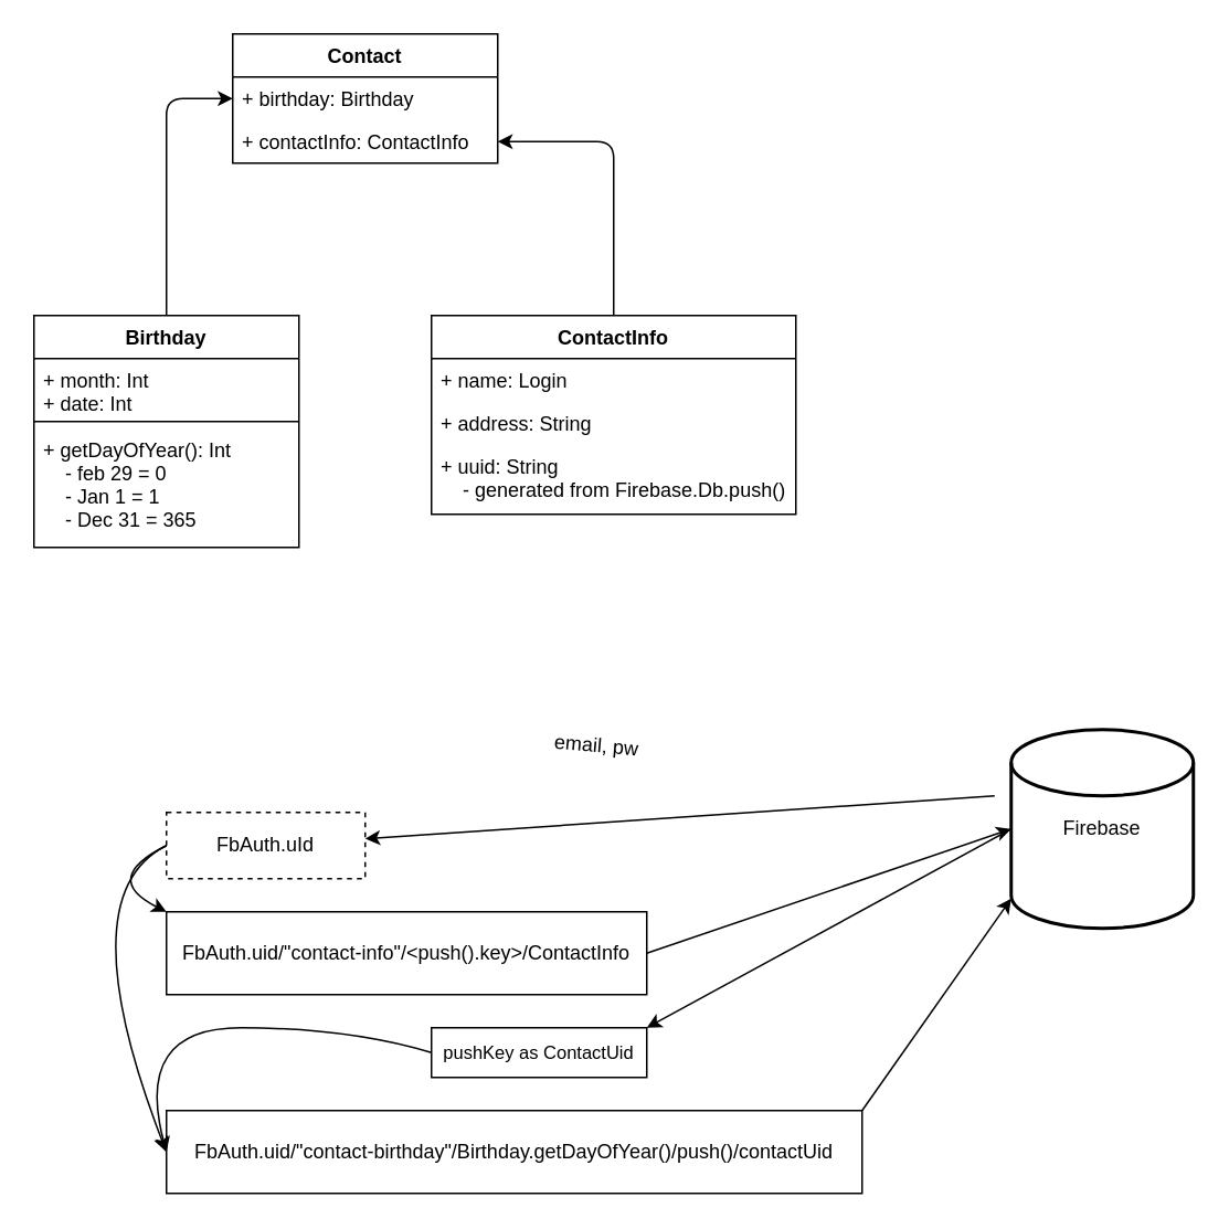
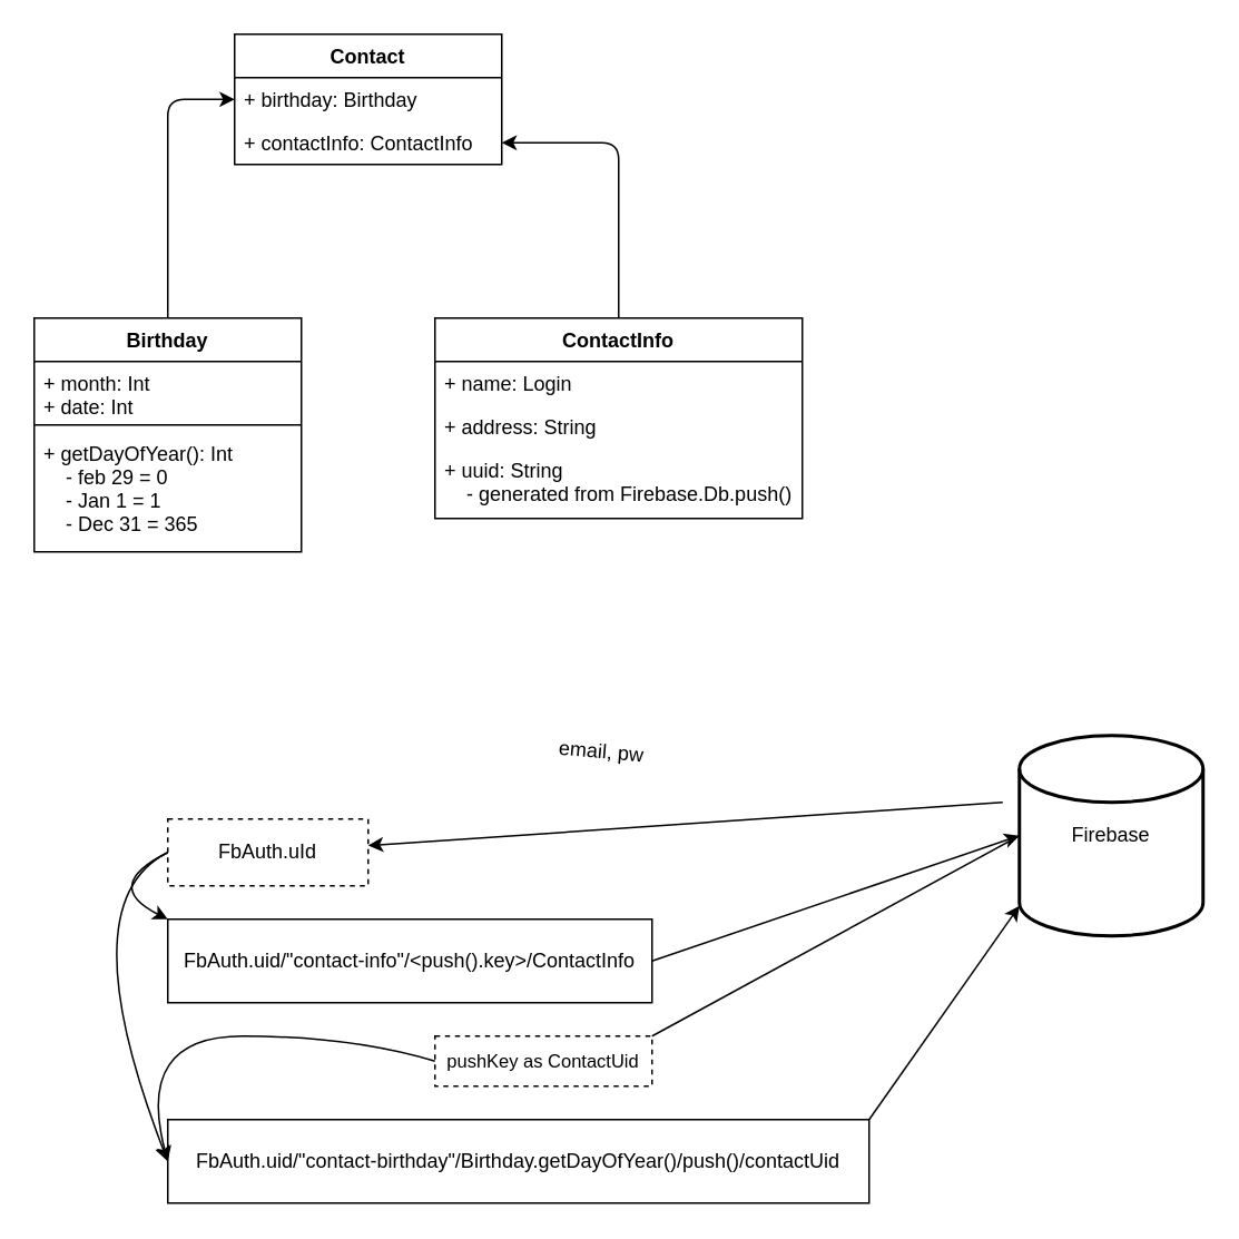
  <mxCell id="0" />
  <mxCell id="1" parent="0" />
  <mxCell id="2" value="Birthday" style="swimlane;fontStyle=1;align=center;verticalAlign=top;childLayout=stackLayout;horizontal=1;startSize=26;horizontalStack=0;resizeParent=1;resizeParentMax=0;resizeLast=0;collapsible=1;marginBottom=0;" vertex="1" parent="1"><mxGeometry x="20" y="190" width="160" height="140" as="geometry" /></mxCell>
  <mxCell id="3" value="+ month: Int&#10;+ date: Int" style="text;strokeColor=none;fillColor=none;align=left;verticalAlign=top;spacingLeft=4;spacingRight=4;overflow=hidden;rotatable=0;points=[[0,0.5],[1,0.5]];portConstraint=eastwest;" vertex="1" parent="2"><mxGeometry y="26" width="160" height="34" as="geometry" /></mxCell>
  <mxCell id="4" value="" style="line;strokeWidth=1;fillColor=none;align=left;verticalAlign=middle;spacingTop=-1;spacingLeft=3;spacingRight=3;rotatable=0;labelPosition=right;points=[];portConstraint=eastwest;" vertex="1" parent="2"><mxGeometry y="60" width="160" height="8" as="geometry" /></mxCell>
  <mxCell id="5" value="+ getDayOfYear(): Int&#10;    - feb 29 = 0&#10;    - Jan 1 = 1&#10;    - Dec 31 = 365" style="text;strokeColor=none;fillColor=none;align=left;verticalAlign=top;spacingLeft=4;spacingRight=4;overflow=hidden;rotatable=0;points=[[0,0.5],[1,0.5]];portConstraint=eastwest;" vertex="1" parent="2"><mxGeometry y="68" width="160" height="72" as="geometry" /></mxCell>
  <mxCell id="6" value="ContactInfo" style="swimlane;fontStyle=1;childLayout=stackLayout;horizontal=1;startSize=26;fillColor=none;horizontalStack=0;resizeParent=1;resizeParentMax=0;resizeLast=0;collapsible=1;marginBottom=0;" vertex="1" parent="1"><mxGeometry x="260" y="190" width="220" height="120" as="geometry" /></mxCell>
  <mxCell id="7" value="+ name: Login" style="text;strokeColor=none;fillColor=none;align=left;verticalAlign=top;spacingLeft=4;spacingRight=4;overflow=hidden;rotatable=0;points=[[0,0.5],[1,0.5]];portConstraint=eastwest;" vertex="1" parent="6"><mxGeometry y="26" width="220" height="26" as="geometry" /></mxCell>
  <mxCell id="8" value="+ address: String" style="text;strokeColor=none;fillColor=none;align=left;verticalAlign=top;spacingLeft=4;spacingRight=4;overflow=hidden;rotatable=0;points=[[0,0.5],[1,0.5]];portConstraint=eastwest;" vertex="1" parent="6"><mxGeometry y="52" width="220" height="26" as="geometry" /></mxCell>
  <mxCell id="9" value="+ uuid: String &#10;    - generated from Firebase.Db.push()" style="text;strokeColor=none;fillColor=none;align=left;verticalAlign=top;spacingLeft=4;spacingRight=4;overflow=hidden;rotatable=0;points=[[0,0.5],[1,0.5]];portConstraint=eastwest;" vertex="1" parent="6"><mxGeometry y="78" width="220" height="42" as="geometry" /></mxCell>
  <mxCell id="10" value="Contact" style="swimlane;fontStyle=1;childLayout=stackLayout;horizontal=1;startSize=26;fillColor=none;horizontalStack=0;resizeParent=1;resizeParentMax=0;resizeLast=0;collapsible=1;marginBottom=0;" vertex="1" parent="1"><mxGeometry x="140" y="20" width="160" height="78" as="geometry" /></mxCell>
  <mxCell id="11" value="+ birthday: Birthday" style="text;strokeColor=none;fillColor=none;align=left;verticalAlign=top;spacingLeft=4;spacingRight=4;overflow=hidden;rotatable=0;points=[[0,0.5],[1,0.5]];portConstraint=eastwest;" vertex="1" parent="10"><mxGeometry y="26" width="160" height="26" as="geometry" /></mxCell>
  <mxCell id="12" value="+ contactInfo: ContactInfo" style="text;strokeColor=none;fillColor=none;align=left;verticalAlign=top;spacingLeft=4;spacingRight=4;overflow=hidden;rotatable=0;points=[[0,0.5],[1,0.5]];portConstraint=eastwest;" vertex="1" parent="10"><mxGeometry y="52" width="160" height="26" as="geometry" /></mxCell>
  <mxCell id="13" value="" style="endArrow=classic;html=1;exitX=0.5;exitY=0;exitDx=0;exitDy=0;entryX=0;entryY=0.5;entryDx=0;entryDy=0;" edge="1" parent="1" source="2" target="11"><mxGeometry width="50" height="50" relative="1" as="geometry"><mxPoint x="580" y="200" as="sourcePoint" /><mxPoint x="240" y="140" as="targetPoint" /><Array as="points"><mxPoint x="100" y="150" /><mxPoint x="100" y="59" /></Array></mxGeometry></mxCell>
  <mxCell id="14" value="" style="endArrow=classic;html=1;entryX=1;entryY=0.5;entryDx=0;entryDy=0;exitX=0.5;exitY=0;exitDx=0;exitDy=0;" edge="1" parent="1" source="6" target="12"><mxGeometry width="50" height="50" relative="1" as="geometry"><mxPoint x="580" y="200" as="sourcePoint" /><mxPoint x="220" y="100" as="targetPoint" /><Array as="points"><mxPoint x="370" y="85" /></Array></mxGeometry></mxCell>
  <mxCell id="15" value="Firebase" style="strokeWidth=2;html=1;shape=mxgraph.flowchart.database;whiteSpace=wrap;" vertex="1" parent="1"><mxGeometry x="610" y="440" width="110" height="120" as="geometry" /></mxCell>
  <mxCell id="16" value="email, pw" style="text;html=1;strokeColor=none;fillColor=none;align=center;verticalAlign=middle;whiteSpace=wrap;rounded=0;rotation=5;" vertex="1" parent="1"><mxGeometry x="330" y="440" width="60" height="20" as="geometry" /></mxCell>
  <mxCell id="17" value="" style="endArrow=classic;html=1;" edge="1" parent="1" target="18"><mxGeometry width="50" height="50" relative="1" as="geometry"><mxPoint x="600" y="480" as="sourcePoint" /><mxPoint x="220" y="510" as="targetPoint" /></mxGeometry></mxCell>
  <mxCell id="18" value="FbAuth.uId" style="rounded=0;whiteSpace=wrap;html=1;dashed=1;" vertex="1" parent="1"><mxGeometry x="100" y="490" width="120" height="40" as="geometry" /></mxCell>
  <mxCell id="19" value="FbAuth.uid/&quot;contact-info&quot;/&amp;lt;push().key&amp;gt;/ContactInfo" style="rounded=0;whiteSpace=wrap;html=1;" vertex="1" parent="1"><mxGeometry x="100" y="550" width="290" height="50" as="geometry" /></mxCell>
  <mxCell id="20" value="" style="endArrow=classic;html=1;entryX=0;entryY=0.5;entryDx=0;entryDy=0;entryPerimeter=0;exitX=1;exitY=0.5;exitDx=0;exitDy=0;" edge="1" parent="1" source="19" target="15"><mxGeometry width="50" height="50" relative="1" as="geometry"><mxPoint x="720" y="440" as="sourcePoint" /><mxPoint x="770" y="390" as="targetPoint" /></mxGeometry></mxCell>
  <mxCell id="21" value="FbAuth.uid/&quot;contact-birthday&quot;/Birthday.getDayOfYear()/push()/contactUid" style="rounded=0;whiteSpace=wrap;html=1;" vertex="1" parent="1"><mxGeometry x="100" y="670" width="420" height="50" as="geometry" /></mxCell>
  <mxCell id="22" value="" style="curved=1;endArrow=classic;html=1;entryX=0;entryY=0;entryDx=0;entryDy=0;exitX=0;exitY=0.5;exitDx=0;exitDy=0;" edge="1" parent="1" source="18" target="19"><mxGeometry width="50" height="50" relative="1" as="geometry"><mxPoint y="570" as="sourcePoint" x="-140" /><mxPoint x="-90" y="520" as="targetPoint" /><Array as="points"><mxPoint x="60" y="530" /></Array></mxGeometry></mxCell>
  <mxCell id="23" value="" style="curved=1;endArrow=classic;html=1;entryX=0;entryY=0.5;entryDx=0;entryDy=0;exitX=0;exitY=0.5;exitDx=0;exitDy=0;" edge="1" parent="1" source="18" target="21"><mxGeometry width="50" height="50" relative="1" as="geometry"><mxPoint x="110" y="520" as="sourcePoint" /><mxPoint x="110" y="560" as="targetPoint" /><Array as="points"><mxPoint x="40" y="540" /></Array></mxGeometry></mxCell>
- <mxCell id="24" value="&lt;span style=&quot;font-size: 11px ; background-color: rgb(255 , 255 , 255)&quot;&gt;pushKey as ContactUid&lt;/span&gt;" style="rounded=0;whiteSpace=wrap;html=1;" vertex="1" parent="1"><mxGeometry x="260" y="620" width="130" height="30" as="geometry" /></mxCell>
- <mxCell id="25" value="" style="endArrow=classic;html=1;exitX=0;exitY=0.5;exitDx=0;exitDy=0;exitPerimeter=0;entryX=1;entryY=0;entryDx=0;entryDy=0;" edge="1" parent="1" source="15" target="24"><mxGeometry width="50" height="50" relative="1" as="geometry"><mxPoint x="520" y="470" as="sourcePoint" /><mxPoint x="570" y="420" as="targetPoint" /></mxGeometry></mxCell>
+ <mxCell id="24" value="&lt;span style=&quot;font-size: 11px ; background-color: rgb(255 , 255 , 255)&quot;&gt;pushKey as ContactUid&lt;/span&gt;" style="rounded=0;whiteSpace=wrap;html=1;dashed=1;" vertex="1" parent="1"><mxGeometry x="260" y="620" width="130" height="30" as="geometry" /></mxCell>
+ <mxCell id="25" value="" style="endArrow=none;html=1;exitX=0;exitY=0.5;exitDx=0;exitDy=0;exitPerimeter=0;entryX=1;entryY=0;entryDx=0;entryDy=0;" edge="1" parent="1" source="15" target="24"><mxGeometry width="50" height="50" relative="1" as="geometry"><mxPoint x="520" y="470" as="sourcePoint" /><mxPoint x="570" y="420" as="targetPoint" /></mxGeometry></mxCell>
  <mxCell id="26" value="" style="curved=1;endArrow=classic;html=1;exitX=0;exitY=0.5;exitDx=0;exitDy=0;entryX=0;entryY=0.5;entryDx=0;entryDy=0;" edge="1" parent="1" source="24" target="21"><mxGeometry width="50" height="50" relative="1" as="geometry"><mxPoint x="160" y="660" as="sourcePoint" /><mxPoint x="210" y="610" as="targetPoint" /><Array as="points"><mxPoint x="210" y="620" /><mxPoint x="80" y="620" /></Array></mxGeometry></mxCell>
  <mxCell id="27" value="" style="endArrow=classic;html=1;entryX=0;entryY=0.85;entryDx=0;entryDy=0;entryPerimeter=0;exitX=1;exitY=0;exitDx=0;exitDy=0;" edge="1" parent="1" source="21" target="15"><mxGeometry width="50" height="50" relative="1" as="geometry"><mxPoint x="520" y="470" as="sourcePoint" /><mxPoint x="570" y="420" as="targetPoint" /></mxGeometry></mxCell>
